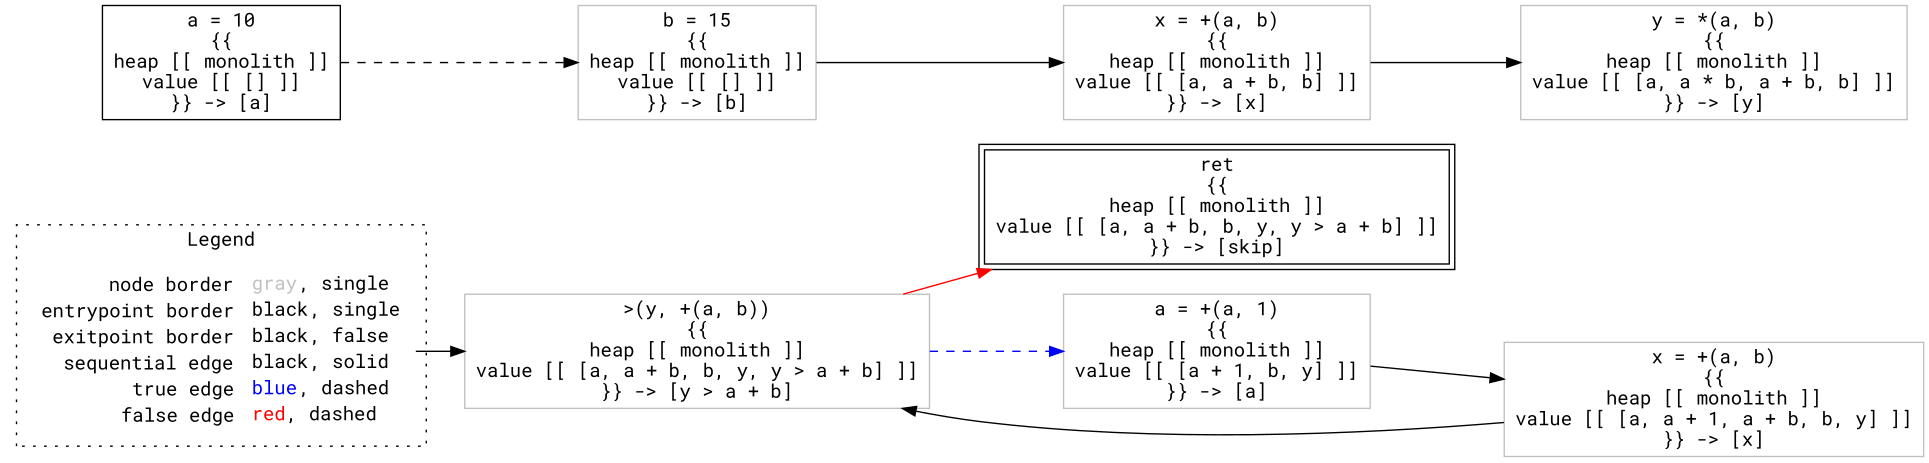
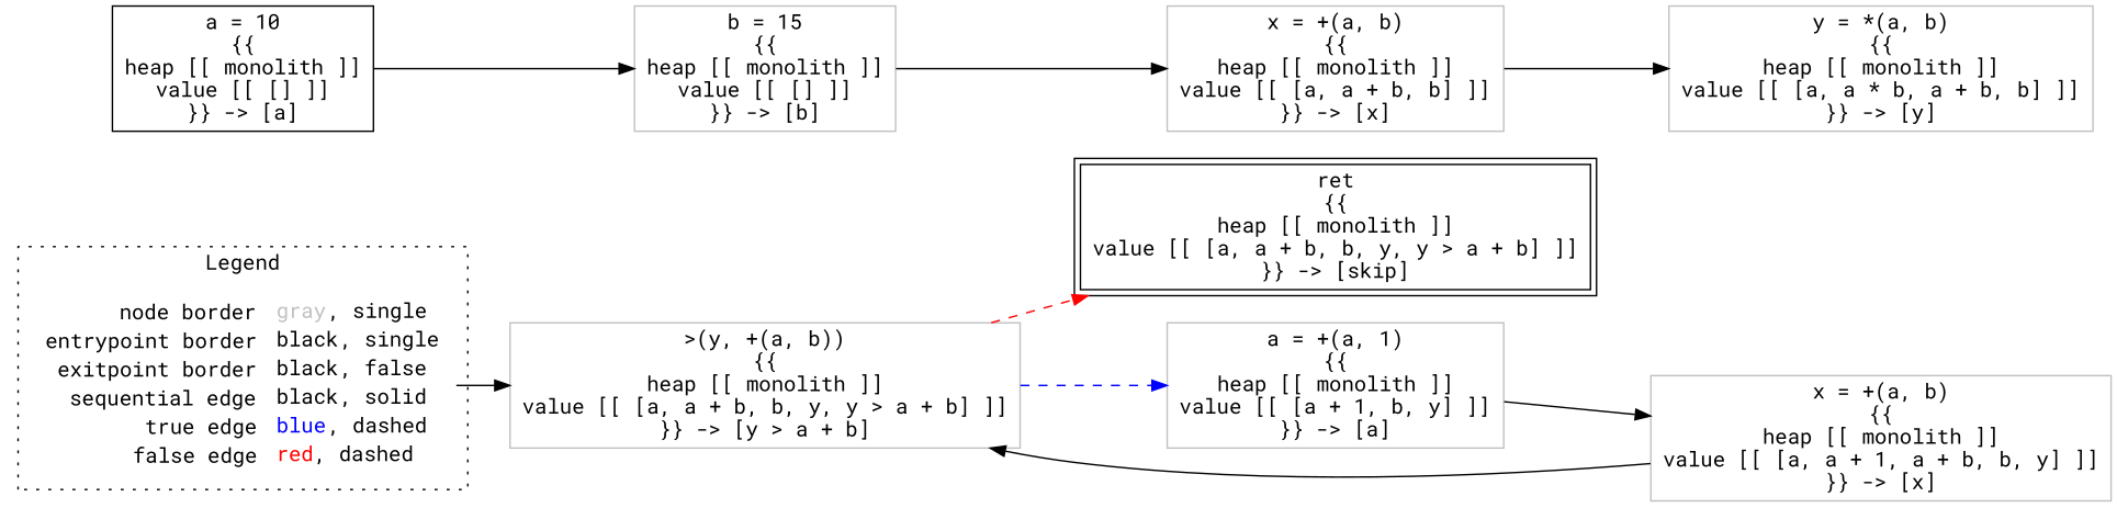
  digraph {
    fontname="Roboto Mono"
    rankdir=LR
    node [fontname="Roboto Mono" shape=rect color=gray]
    edge [color=black fontname="Roboto Mono"]
    n1 [label=<<table border="0" cellpadding="2" cellspacing="0" cellborder="0"><tr><td align="right">node border&nbsp;</td><td align="left"><font color="gray">gray</font>, single</td></tr><tr><td align="right">entrypoint border&nbsp;</td><td align="left"><font color="black">black</font>, single</td></tr><tr><td align="right">exitpoint border&nbsp;</td><td align="left"><font color="black">black</font>, false</td></tr><tr><td align="right">sequential edge&nbsp;</td><td align="left"><font color="black">black</font>, solid</td></tr><tr><td align="right">true edge&nbsp;</td><td align="left"><font color="blue">blue</font>, dashed</td></tr><tr><td align="right">false edge&nbsp;</td><td align="left"><font color="red">red</font>, dashed</td></tr></table>> shape=plaintext color=""]
    n2 [label=<&gt;(y, +(a, b))<BR/>{{<BR/>heap [[ monolith ]]<BR/>value [[ [a, a + b, b, y, y &gt; a + b] ]]<BR/>}} -&gt; [y &gt; a + b]>]
    n3 [color=black label=<a = 10<BR/>{{<BR/>heap [[ monolith ]]<BR/>value [[ [] ]]<BR/>}} -&gt; [a]>]
    n4 [label=<b = 15<BR/>{{<BR/>heap [[ monolith ]]<BR/>value [[ [] ]]<BR/>}} -&gt; [b]>]
    n5 [label=<x = +(a, b)<BR/>{{<BR/>heap [[ monolith ]]<BR/>value [[ [a, a + b, b] ]]<BR/>}} -&gt; [x]>]
    n6 [label=<x = +(a, b)<BR/>{{<BR/>heap [[ monolith ]]<BR/>value [[ [a, a + 1, a + b, b, y] ]]<BR/>}} -&gt; [x]>]
    n7 [color=black label=<ret<BR/>{{<BR/>heap [[ monolith ]]<BR/>value [[ [a, a + b, b, y, y &gt; a + b] ]]<BR/>}} -&gt; [skip]> peripheries=2]
    n8 [label=<a = +(a, 1)<BR/>{{<BR/>heap [[ monolith ]]<BR/>value [[ [a + 1, b, y] ]]<BR/>}} -&gt; [a]>]
    n9 [label=<y = *(a, b)<BR/>{{<BR/>heap [[ monolith ]]<BR/>value [[ [a, a * b, a + b, b] ]]<BR/>}} -&gt; [y]>]
    subgraph cluster_1 {
      label=Legend
      style=dotted
      n1
    }
    n1 -> n2
-   n2 -> n7 [color=red style=solid]
+   n2 -> n7 [color=red style=dashed]
    n2 -> n8 [color=blue style=dashed]
-   n3 -> n4 [style=dashed]
+   n3 -> n4
    n4 -> n5
    n5 -> n9
    n6 -> n2
    n8 -> n6
  }
